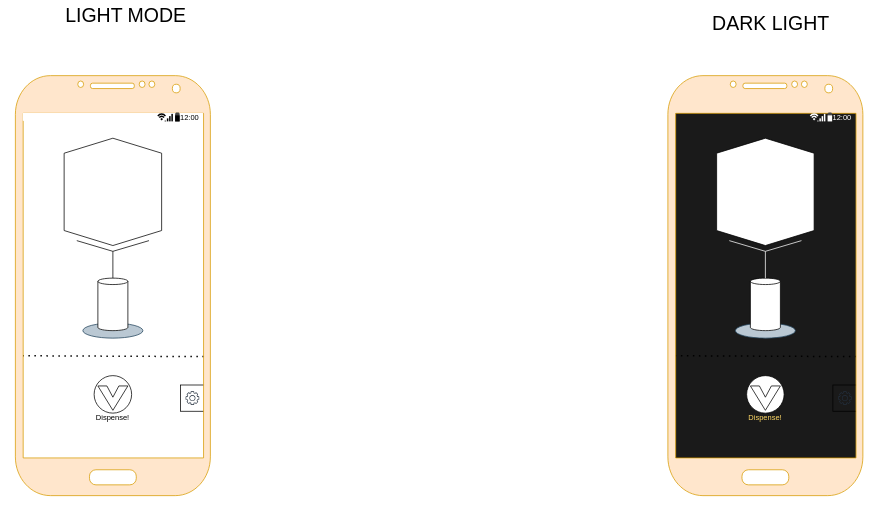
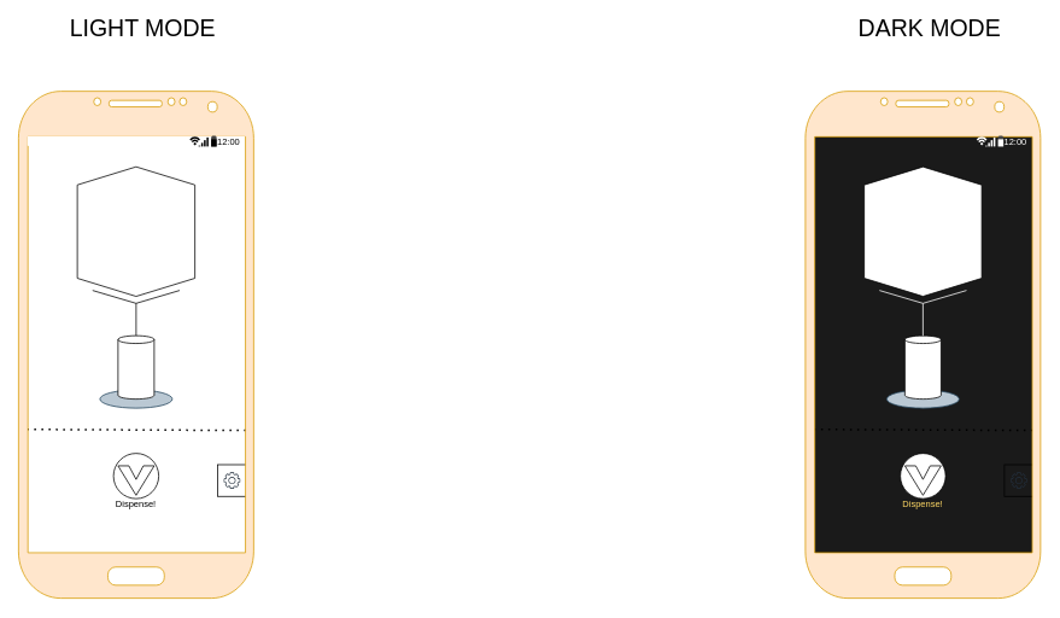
  <mxCell id="0" />
  <mxCell id="1" parent="0" />
  <mxCell id="2" value="" style="whiteSpace=wrap;html=1;labelBackgroundColor=#000000;fontSize=26;fillColor=#1A1A1A;gradientColor=none;" vertex="1" parent="1"><mxGeometry x="900" y="150" width="240" height="460" as="geometry" /></mxCell>
  <mxCell id="3" value="" style="ellipse;whiteSpace=wrap;html=1;aspect=fixed;gradientColor=none;rounded=0;" vertex="1" parent="1"><mxGeometry x="125" y="500" width="50" height="50" as="geometry" /></mxCell>
  <mxCell id="4" value="" style="html=1;shadow=0;dashed=0;align=center;verticalAlign=middle;shape=mxgraph.arrows2.arrow;dy=0.6;dx=40;notch=15;fontSize=26;gradientColor=none;rotation=90;rounded=0;" vertex="1" parent="1"><mxGeometry x="133.75" y="510" width="32.5" height="40" as="geometry" /></mxCell>
  <mxCell id="5" value="" style="endArrow=none;dashed=1;html=1;dashPattern=1 3;strokeWidth=2;fontSize=26;entryX=0.976;entryY=0.669;entryDx=0;entryDy=0;entryPerimeter=0;exitX=0.036;exitY=0.667;exitDx=0;exitDy=0;exitPerimeter=0;rounded=0;" edge="1" parent="1" source="8" target="8"><mxGeometry width="50" height="50" relative="1" as="geometry"><mxPoint x="50" y="510" as="sourcePoint" /><mxPoint x="100" y="460" as="targetPoint" /><Array as="points" /></mxGeometry></mxCell>
  <mxCell id="6" value="" style="whiteSpace=wrap;html=1;fontSize=10;gradientColor=none;rounded=0;" vertex="1" parent="1"><mxGeometry x="240" y="512.5" width="38.22" height="35" as="geometry" /></mxCell>
  <mxCell id="7" value="" style="ellipse;whiteSpace=wrap;html=1;fontSize=10;fillColor=#bac8d3;strokeColor=#23445d;rounded=0;" vertex="1" parent="1"><mxGeometry x="110" y="430" width="80" height="20" as="geometry" /></mxCell>
  <mxCell id="8" value="" style="verticalLabelPosition=bottom;verticalAlign=top;html=1;shadow=0;dashed=0;strokeWidth=1;shape=mxgraph.android.phone2;fillColor=#ffe6cc;strokeColor=#d79b00;rounded=0;" vertex="1" parent="1"><mxGeometry x="20" y="100" width="260" height="560" as="geometry" /></mxCell>
  <mxCell id="9" value="Dispense!" style="text;html=1;strokeColor=none;fillColor=none;align=center;verticalAlign=middle;whiteSpace=wrap;fontSize=10;rounded=0;" vertex="1" parent="1"><mxGeometry x="120" y="540" width="60" height="30" as="geometry" /></mxCell>
  <mxCell id="10" value="" style="shape=cylinder3;whiteSpace=wrap;html=1;boundedLbl=1;backgroundOutline=1;size=4.286;fontSize=10;rounded=0;" vertex="1" parent="1"><mxGeometry x="130" y="370" width="40" height="70" as="geometry" /></mxCell>
  <mxCell id="11" value="" style="shape=mxgraph.pid.fittings.funnel;html=1;pointerEvents=1;align=center;verticalLabelPosition=bottom;verticalAlign=top;dashed=0;fontSize=10;gradientColor=none;rounded=0;" vertex="1" parent="1"><mxGeometry x="101.88" y="320" width="96.25" height="50" as="geometry" /></mxCell>
  <mxCell id="12" value="" style="shape=hexagon;perimeter=hexagonPerimeter2;whiteSpace=wrap;html=1;fixedSize=1;fontSize=10;gradientColor=none;rotation=-90;rounded=0;" vertex="1" parent="1"><mxGeometry x="78.44" y="190" width="143.12" height="130" as="geometry" /></mxCell>
  <mxCell id="13" value="" style="sketch=0;outlineConnect=0;fontColor=#232F3E;gradientColor=none;fillColor=#232F3D;strokeColor=none;dashed=0;verticalLabelPosition=bottom;verticalAlign=top;align=center;html=1;fontSize=12;fontStyle=0;aspect=fixed;pointerEvents=1;shape=mxgraph.aws4.gear;rounded=0;" vertex="1" parent="1"><mxGeometry x="247" y="520.89" width="18.11" height="18.11" as="geometry" /></mxCell>
  <mxCell id="14" value="" style="strokeWidth=1;html=1;shadow=0;dashed=0;shape=mxgraph.android.statusBar;align=center;fontSize=10;sketch=0;rounded=0;" vertex="1" parent="1"><mxGeometry x="30" y="150" width="240" height="10" as="geometry" /></mxCell>
  <mxCell id="15" value="" style="ellipse;whiteSpace=wrap;html=1;aspect=fixed;gradientColor=none;rounded=0;" vertex="1" parent="1"><mxGeometry x="995" y="500" width="50" height="50" as="geometry" /></mxCell>
  <mxCell id="16" value="" style="html=1;shadow=0;dashed=0;align=center;verticalAlign=middle;shape=mxgraph.arrows2.arrow;dy=0.6;dx=40;notch=15;fontSize=26;gradientColor=none;rotation=90;rounded=0;" vertex="1" parent="1"><mxGeometry x="1003.75" y="510" width="32.5" height="40" as="geometry" /></mxCell>
  <mxCell id="17" value="" style="endArrow=none;dashed=1;html=1;dashPattern=1 3;strokeWidth=2;fontSize=26;entryX=0.976;entryY=0.669;entryDx=0;entryDy=0;entryPerimeter=0;exitX=0.036;exitY=0.667;exitDx=0;exitDy=0;exitPerimeter=0;rounded=0;" edge="1" parent="1" source="20" target="20"><mxGeometry width="50" height="50" relative="1" as="geometry"><mxPoint x="920" y="510" as="sourcePoint" /><mxPoint x="970" y="460" as="targetPoint" /><Array as="points" /></mxGeometry></mxCell>
  <mxCell id="18" value="" style="whiteSpace=wrap;html=1;fontSize=10;gradientColor=none;rounded=0;fillColor=none;strokeColor=default;" vertex="1" parent="1"><mxGeometry x="1110" y="512.5" width="38.22" height="35" as="geometry" /></mxCell>
  <mxCell id="19" value="" style="ellipse;whiteSpace=wrap;html=1;fontSize=10;fillColor=#bac8d3;strokeColor=#23445d;rounded=0;" vertex="1" parent="1"><mxGeometry x="980" y="430" width="80" height="20" as="geometry" /></mxCell>
  <mxCell id="20" value="" style="verticalLabelPosition=bottom;verticalAlign=top;html=1;shadow=0;dashed=0;strokeWidth=1;shape=mxgraph.android.phone2;rounded=0;labelBackgroundColor=#000000;fillColor=#ffe6cc;strokeColor=#d79b00;" vertex="1" parent="1"><mxGeometry x="890" y="100" width="260" height="560" as="geometry" /></mxCell>
  <mxCell id="21" value="Dispense!" style="text;html=1;strokeColor=none;fillColor=none;align=center;verticalAlign=middle;whiteSpace=wrap;fontSize=10;rounded=0;fontColor=#FFD966;" vertex="1" parent="1"><mxGeometry x="990" y="540" width="60" height="30" as="geometry" /></mxCell>
  <mxCell id="22" value="" style="shape=cylinder3;whiteSpace=wrap;html=1;boundedLbl=1;backgroundOutline=1;size=4.286;fontSize=10;rounded=0;" vertex="1" parent="1"><mxGeometry x="1000" y="370" width="40" height="70" as="geometry" /></mxCell>
  <mxCell id="23" value="" style="shape=mxgraph.pid.fittings.funnel;html=1;pointerEvents=1;align=center;verticalLabelPosition=bottom;verticalAlign=top;dashed=0;fontSize=10;gradientColor=none;rounded=0;strokeColor=#FFFFFF;" vertex="1" parent="1"><mxGeometry x="971.88" y="320" width="96.25" height="50" as="geometry" /></mxCell>
  <mxCell id="24" value="" style="shape=hexagon;perimeter=hexagonPerimeter2;whiteSpace=wrap;html=1;fixedSize=1;fontSize=10;gradientColor=none;rotation=-90;rounded=0;" vertex="1" parent="1"><mxGeometry x="948.44" y="190" width="143.12" height="130" as="geometry" /></mxCell>
  <mxCell id="25" value="" style="sketch=0;outlineConnect=0;fontColor=#232F3E;gradientColor=none;fillColor=#232F3D;strokeColor=none;dashed=0;verticalLabelPosition=bottom;verticalAlign=top;align=center;html=1;fontSize=12;fontStyle=0;aspect=fixed;pointerEvents=1;shape=mxgraph.aws4.gear;rounded=0;" vertex="1" parent="1"><mxGeometry x="1117" y="520.89" width="18.11" height="18.11" as="geometry" /></mxCell>
  <mxCell id="26" value="" style="strokeWidth=1;html=1;shadow=0;dashed=0;shape=mxgraph.android.statusBar;align=center;fillColor=none;strokeColor=#ffffff;fontColor=#ffffff;fontSize=10;sketch=0;rounded=0;" vertex="1" parent="1"><mxGeometry x="900" y="150" width="240" height="10" as="geometry" /></mxCell>
- <mxCell id="27" value="&lt;span style=&quot;font-size: 26px&quot;&gt;LIGHT MODE&lt;/span&gt;" style="text;html=1;align=center;verticalAlign=middle;resizable=0;points=[];autosize=1;strokeColor=none;fillColor=none;fontSize=10;" vertex="1" parent="1"><mxGeometry x="77" y="10" width="180" height="20" as="geometry" /></mxCell>
- <mxCell id="28" value="&lt;span style=&quot;font-size: 26px&quot;&gt;DARK LIGHT&lt;/span&gt;" style="text;html=1;align=center;verticalAlign=middle;resizable=0;points=[];autosize=1;strokeColor=none;fillColor=none;fontSize=10;" vertex="1" parent="1"><mxGeometry x="942" y="20" width="170" height="20" as="geometry" /></mxCell>
+ <mxCell id="27" value="&lt;span style=&quot;font-size: 26px&quot;&gt;LIGHT MODE&lt;/span&gt;" style="text;html=1;align=center;verticalAlign=middle;resizable=0;points=[];autosize=1;strokeColor=none;fillColor=none;fontSize=10;" vertex="1" parent="1"><mxGeometry x="67" y="20" width="180" height="20" as="geometry" /></mxCell>
+ <mxCell id="28" value="&lt;span style=&quot;font-size: 26px&quot;&gt;DARK MODE&lt;/span&gt;" style="text;html=1;align=center;verticalAlign=middle;resizable=0;points=[];autosize=1;strokeColor=none;fillColor=none;fontSize=10;" vertex="1" parent="1"><mxGeometry x="942" y="20" width="170" height="20" as="geometry" /></mxCell>
